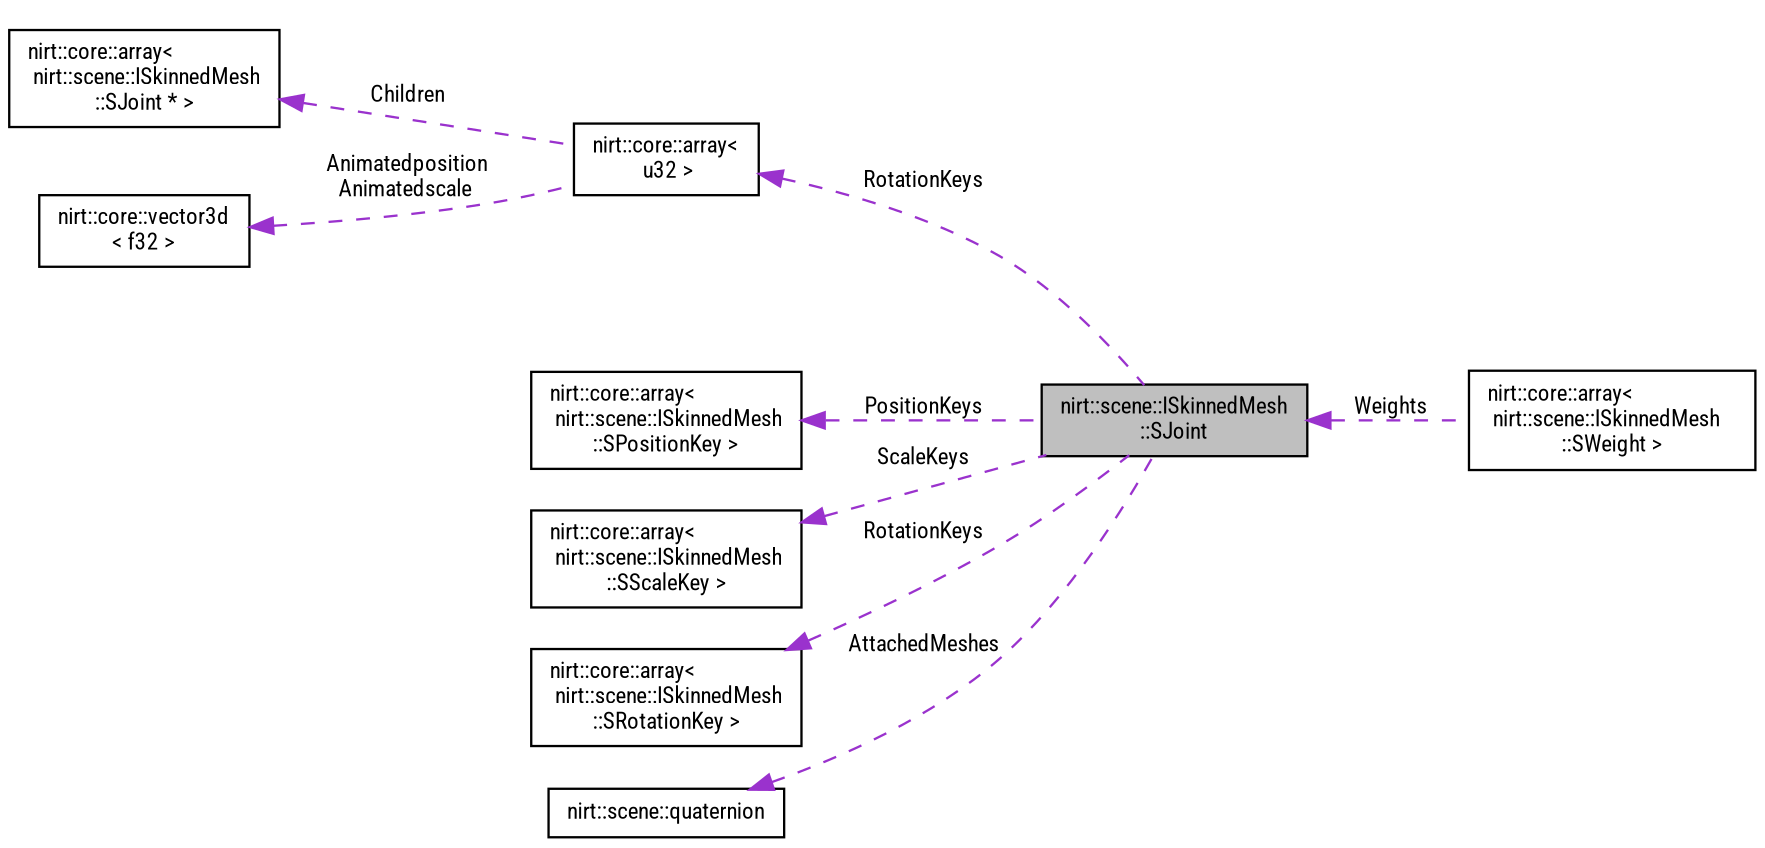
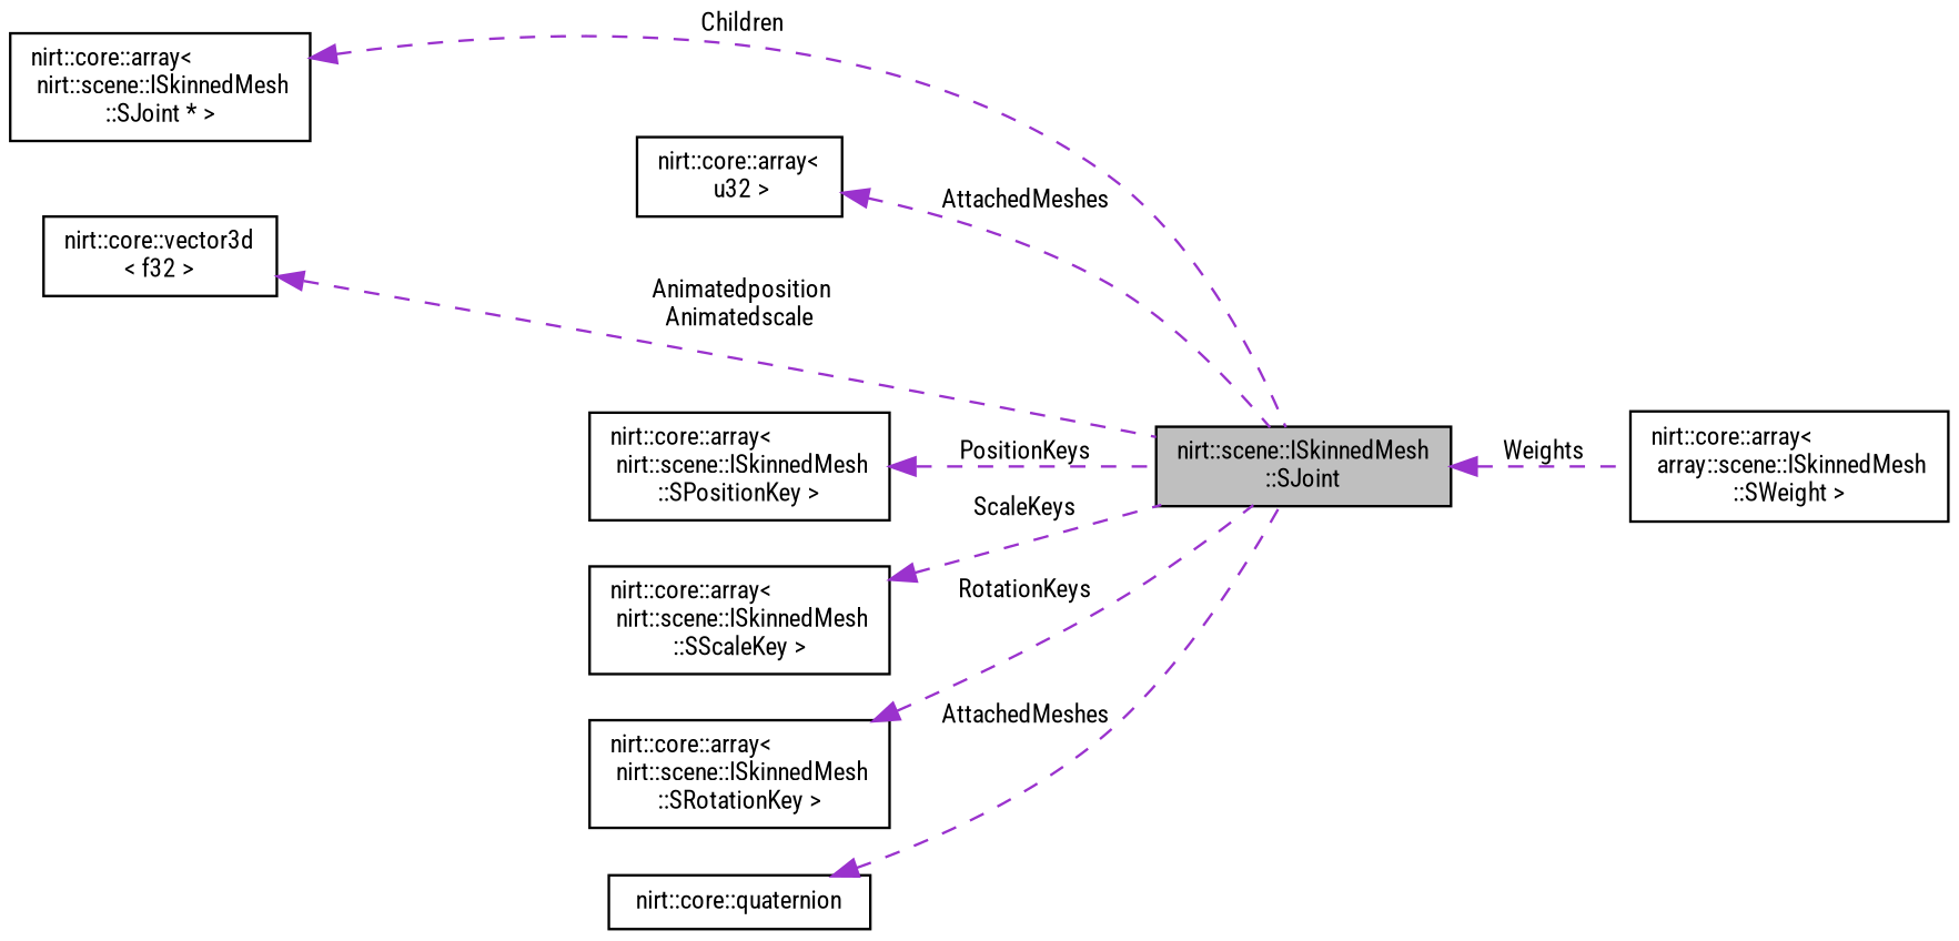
  digraph {
    fontname="Roboto Condensed"
    rankdir=LR
    node [color=black fillcolor=white fontname="Roboto Condensed" fontsize=10 shape=record style=filled]
    edge [color=darkorchid3 dir=back fontname="Roboto Condensed" fontsize=10 labelfontname=Helvetica labelfontsize=10 style=dashed]
    n1 [fillcolor=grey75 fontcolor=black height=0.2 label="nirt::scene::ISkinnedMesh\l::SJoint" width=0.4]
-   n2 [height=0.2 label="nirt::core::array\<\l nirt::scene::ISkinnedMesh\l::SWeight \>" width=0.4]
+   n2 [height=0.2 label="nirt::core::array\<\l array::scene::ISkinnedMesh\l::SWeight \>" width=0.4]
    n3 [height=0.2 label="nirt::core::array\<\l nirt::scene::ISkinnedMesh\l::SJoint * \>" width=0.4]
    n4 [height=0.2 label="nirt::core::array\<\l u32 \>" width=0.4]
    n5 [height=0.2 label="nirt::core::array\<\l nirt::scene::ISkinnedMesh\l::SPositionKey \>" width=0.4]
    n6 [height=0.2 label="nirt::core::array\<\l nirt::scene::ISkinnedMesh\l::SScaleKey \>" width=0.4]
    n7 [height=0.2 label="nirt::core::array\<\l nirt::scene::ISkinnedMesh\l::SRotationKey \>" width=0.4]
    n8 [height=0.2 label="nirt::core::vector3d\l\< f32 \>" width=0.4]
-   n9 [height=0.2 label="nirt::scene::quaternion" width=0.4]
+   n9 [height=0.2 label="nirt::core::quaternion" width=0.4]
    n1 -> n2 [label=" Weights"]
-   n3 -> n4 [label=" Children"]
-   n4 -> n1 [label=" RotationKeys"]
+   n3 -> n1 [label=" Children"]
+   n4 -> n1 [label=" AttachedMeshes"]
    n5 -> n1 [label=" PositionKeys"]
    n6 -> n1 [label=" ScaleKeys"]
    n7 -> n1 [label=" RotationKeys"]
-   n8 -> n4 [label=" Animatedposition\nAnimatedscale"]
+   n8 -> n1 [label=" Animatedposition\nAnimatedscale"]
    n9 -> n1 [label=" AttachedMeshes"]
  }
